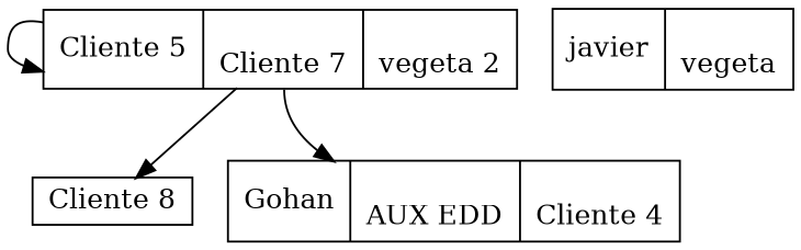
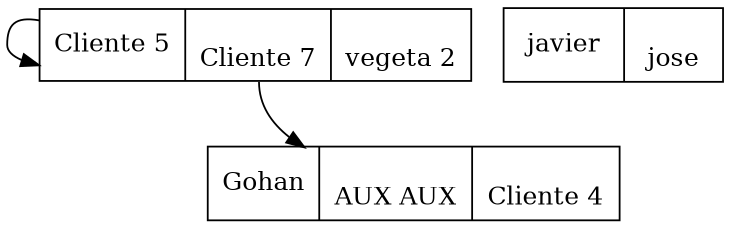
  digraph {
    node [shape=record]
    n1 [height=.1 label="<f0>Cliente 5\n |<f1>\nCliente 7\n |<f2>\nvegeta 2\n"]
-   n2 [height=.1 label="<f0>Gohan\n |<f1>\nAUX EDD\n |<f2>\nCliente 4\n"]
-   n3 [height=.1 label="<f0>Cliente 8\n"]
-   n4 [height=.1 label="<f0>javier\n |<f1>\nvegeta\n"]
+   n2 [height=.1 label="<f0>Gohan\n |<f1>\nAUX AUX\n |<f2>\nCliente 4\n"]
+   n4 [height=.1 label="<f0>javier\n |<f1>\njose\n"]
    n1 -> n1 [tailport=f0]
    n1 -> n2 [tailport=f1]
-   n1 -> n3 [tailport=f3]
  }
